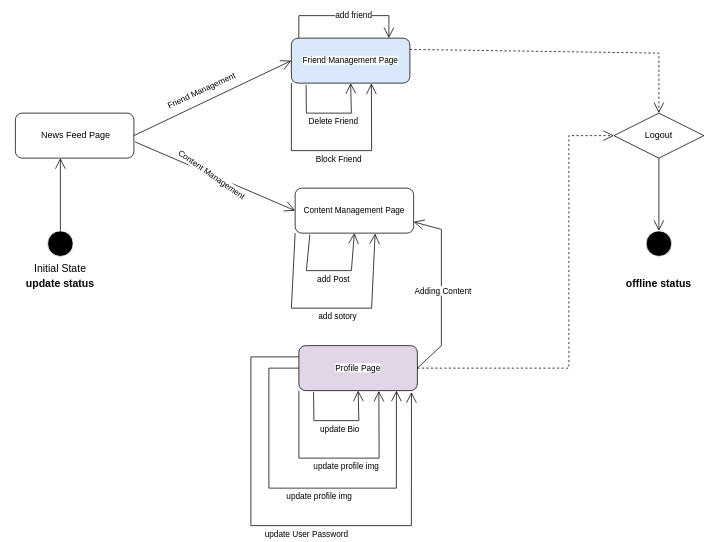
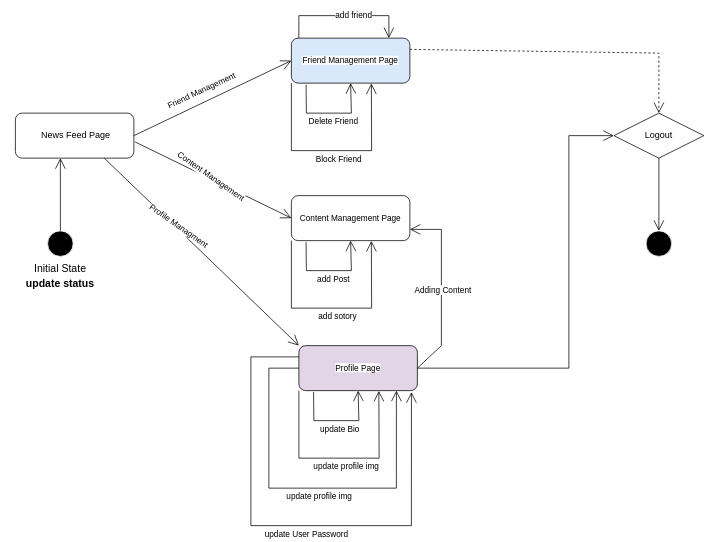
  <mxCell id="0" />
  <mxCell id="1" parent="0" />
  <mxCell id="2" value="" style="ellipse;whiteSpace=wrap;html=1;aspect=fixed;fillColor=#000000;fontColor=#ffffff;strokeColor=#ffffff;" parent="1" vertex="1"><mxGeometry x="63" y="307" width="34" height="34" as="geometry" /></mxCell>
  <mxCell id="3" value="&lt;font style=&quot;font-size: 14px;&quot;&gt;Initial State&lt;/font&gt;" style="text;html=1;align=center;verticalAlign=middle;whiteSpace=wrap;rounded=0;" parent="1" vertex="1"><mxGeometry x="20" y="342" width="120" height="30" as="geometry" /></mxCell>
  <mxCell id="4" value="" style="endArrow=open;endFill=1;endSize=12;html=1;rounded=0;exitX=0.5;exitY=0;exitDx=0;exitDy=0;" parent="1" source="2" edge="1"><mxGeometry width="160" relative="1" as="geometry"><mxPoint x="97" y="270" as="sourcePoint" /><mxPoint x="80" y="210" as="targetPoint" /></mxGeometry></mxCell>
  <mxCell id="5" value="&amp;nbsp;News Feed Page" style="rounded=1;whiteSpace=wrap;html=1;" parent="1" vertex="1"><mxGeometry x="20" y="150" width="158" height="60" as="geometry" /></mxCell>
  <mxCell id="6" value="" style="ellipse;whiteSpace=wrap;html=1;aspect=fixed;fillColor=#000000;fontColor=#ffffff;strokeColor=#ffffff;" parent="1" vertex="1"><mxGeometry x="861" y="307" width="34" height="34" as="geometry" /></mxCell>
  <mxCell id="7" value="&lt;b&gt;&lt;font style=&quot;font-size: 14px;&quot;&gt;update status&lt;/font&gt;&lt;/b&gt;" style="text;html=1;align=center;verticalAlign=middle;whiteSpace=wrap;rounded=0;" parent="1" vertex="1"><mxGeometry x="20" y="362" width="120" height="30" as="geometry" /></mxCell>
- <mxCell id="8" value="&lt;b&gt;&lt;font style=&quot;font-size: 14px;&quot;&gt;offline status&lt;/font&gt;&lt;/b&gt;" style="text;html=1;align=center;verticalAlign=middle;whiteSpace=wrap;rounded=0;" parent="1" vertex="1"><mxGeometry x="818" y="362" width="120" height="30" as="geometry" /></mxCell>
  <mxCell id="9" value="&lt;span style=&quot;background-color: rgb(255, 255, 255);&quot;&gt;Logout&lt;/span&gt;" style="rhombus;whiteSpace=wrap;html=1;" parent="1" vertex="1"><mxGeometry x="818" y="150" width="120" height="60" as="geometry" /></mxCell>
  <mxCell id="10" value="" style="endArrow=open;endFill=1;endSize=12;html=1;rounded=0;exitX=0.5;exitY=1;exitDx=0;exitDy=0;entryX=0.5;entryY=0;entryDx=0;entryDy=0;" parent="1" source="9" target="6" edge="1"><mxGeometry width="160" relative="1" as="geometry"><mxPoint x="370" y="317" as="sourcePoint" /><mxPoint x="370" y="220" as="targetPoint" /></mxGeometry></mxCell>
  <mxCell id="11" value="" style="endArrow=open;endFill=1;endSize=12;html=1;rounded=0;entryX=0;entryY=0.5;entryDx=0;entryDy=0;" parent="1" target="13" edge="1"><mxGeometry width="160" relative="1" as="geometry"><mxPoint x="178" y="180" as="sourcePoint" /><mxPoint x="278" y="180" as="targetPoint" /></mxGeometry></mxCell>
  <mxCell id="12" value="Friend Management" style="edgeLabel;html=1;align=center;verticalAlign=middle;resizable=0;points=[];rotation=-25;" parent="11" vertex="1" connectable="0"><mxGeometry x="-0.551" y="1" relative="1" as="geometry"><mxPoint x="43" y="-37" as="offset" /></mxGeometry></mxCell>
  <mxCell id="13" value="&lt;span style=&quot;font-size: 11px; text-wrap: nowrap; background-color: rgb(255, 255, 255);&quot;&gt;Friend Management Page&lt;/span&gt;" style="rounded=1;whiteSpace=wrap;html=1;fillColor=#dae8fc;" parent="1" vertex="1"><mxGeometry x="388" y="50" width="158" height="60" as="geometry" /></mxCell>
  <mxCell id="14" value="" style="endArrow=open;endFill=1;endSize=12;html=1;rounded=0;exitX=0.063;exitY=0;exitDx=0;exitDy=0;exitPerimeter=0;" parent="1" source="13" edge="1"><mxGeometry width="160" relative="1" as="geometry"><mxPoint x="358" y="80" as="sourcePoint" /><mxPoint x="518" y="50" as="targetPoint" /><Array as="points"><mxPoint x="398" y="20" /><mxPoint x="518" y="20" /></Array></mxGeometry></mxCell>
  <mxCell id="15" value="add friend" style="edgeLabel;html=1;align=center;verticalAlign=middle;resizable=0;points=[];" parent="14" vertex="1" connectable="0"><mxGeometry x="0.143" y="1" relative="1" as="geometry"><mxPoint as="offset" /></mxGeometry></mxCell>
  <mxCell id="16" value="" style="endArrow=open;endFill=1;endSize=12;html=1;rounded=0;exitX=0.124;exitY=1.034;exitDx=0;exitDy=0;exitPerimeter=0;entryX=0.5;entryY=1;entryDx=0;entryDy=0;" parent="1" source="13" target="13" edge="1"><mxGeometry width="160" relative="1" as="geometry"><mxPoint x="466.66" y="241" as="sourcePoint" /><mxPoint x="508" y="170" as="targetPoint" /><Array as="points"><mxPoint x="408" y="150" /><mxPoint x="468" y="150" /></Array></mxGeometry></mxCell>
  <mxCell id="17" value="Delete Friend" style="edgeLabel;html=1;align=center;verticalAlign=middle;resizable=0;points=[];" parent="16" vertex="1" connectable="0"><mxGeometry x="0.063" y="-1" relative="1" as="geometry"><mxPoint y="9" as="offset" /></mxGeometry></mxCell>
  <mxCell id="18" value="" style="endArrow=open;endFill=1;endSize=12;html=1;rounded=0;exitX=0;exitY=1;exitDx=0;exitDy=0;entryX=0.675;entryY=1.007;entryDx=0;entryDy=0;entryPerimeter=0;" parent="1" source="13" target="13" edge="1"><mxGeometry width="160" relative="1" as="geometry"><mxPoint x="418" y="162" as="sourcePoint" /><mxPoint x="477" y="160" as="targetPoint" /><Array as="points"><mxPoint x="388" y="200" /><mxPoint x="495" y="200" /></Array></mxGeometry></mxCell>
  <mxCell id="19" value="Block Friend" style="edgeLabel;html=1;align=center;verticalAlign=middle;resizable=0;points=[];" parent="18" vertex="1" connectable="0"><mxGeometry x="0.063" y="-1" relative="1" as="geometry"><mxPoint y="9" as="offset" /></mxGeometry></mxCell>
- <mxCell id="20" value="&lt;span style=&quot;font-size: 11px; text-wrap: nowrap; background-color: rgb(255, 255, 255);&quot;&gt;Content Management Page&lt;/span&gt;" style="rounded=1;whiteSpace=wrap;html=1;" parent="1" vertex="1"><mxGeometry x="393" y="250" width="158" height="60" as="geometry" /></mxCell>
+ <mxCell id="20" value="&lt;span style=&quot;font-size: 11px; text-wrap: nowrap; background-color: rgb(255, 255, 255);&quot;&gt;Content Management Page&lt;/span&gt;" style="rounded=1;whiteSpace=wrap;html=1;" parent="1" vertex="1"><mxGeometry x="388" y="260" width="158" height="60" as="geometry" /></mxCell>
  <mxCell id="21" value="" style="endArrow=open;endFill=1;endSize=12;html=1;rounded=0;exitX=0.124;exitY=1.034;exitDx=0;exitDy=0;exitPerimeter=0;entryX=0.5;entryY=1;entryDx=0;entryDy=0;" parent="1" source="20" target="20" edge="1"><mxGeometry width="160" relative="1" as="geometry"><mxPoint x="466.66" y="451" as="sourcePoint" /><mxPoint x="508" y="380" as="targetPoint" /><Array as="points"><mxPoint x="408" y="360" /><mxPoint x="468" y="360" /></Array></mxGeometry></mxCell>
  <mxCell id="22" value="add Post" style="edgeLabel;html=1;align=center;verticalAlign=middle;resizable=0;points=[];" parent="21" vertex="1" connectable="0"><mxGeometry x="0.063" y="-1" relative="1" as="geometry"><mxPoint y="9" as="offset" /></mxGeometry></mxCell>
  <mxCell id="23" value="" style="endArrow=open;endFill=1;endSize=12;html=1;rounded=0;exitX=0;exitY=1;exitDx=0;exitDy=0;entryX=0.675;entryY=1.007;entryDx=0;entryDy=0;entryPerimeter=0;" parent="1" source="20" target="20" edge="1"><mxGeometry width="160" relative="1" as="geometry"><mxPoint x="418" y="372" as="sourcePoint" /><mxPoint x="477" y="370" as="targetPoint" /><Array as="points"><mxPoint x="388" y="410" /><mxPoint x="495" y="410" /></Array></mxGeometry></mxCell>
  <mxCell id="24" value="add sotory&amp;nbsp;" style="edgeLabel;html=1;align=center;verticalAlign=middle;resizable=0;points=[];" parent="23" vertex="1" connectable="0"><mxGeometry x="0.063" y="-1" relative="1" as="geometry"><mxPoint y="9" as="offset" /></mxGeometry></mxCell>
  <mxCell id="25" value="" style="endArrow=open;endFill=1;endSize=12;html=1;rounded=0;entryX=0;entryY=0.5;entryDx=0;entryDy=0;exitX=1.01;exitY=0.64;exitDx=0;exitDy=0;exitPerimeter=0;" parent="1" source="5" target="20" edge="1"><mxGeometry width="160" relative="1" as="geometry"><mxPoint x="188" y="190" as="sourcePoint" /><mxPoint x="398" y="90" as="targetPoint" /></mxGeometry></mxCell>
  <mxCell id="26" value="Content Management" style="edgeLabel;html=1;align=center;verticalAlign=middle;resizable=0;points=[];rotation=35;" parent="25" vertex="1" connectable="0"><mxGeometry x="-0.551" y="1" relative="1" as="geometry"><mxPoint x="54" y="23" as="offset" /></mxGeometry></mxCell>
  <mxCell id="27" value="&lt;span style=&quot;font-size: 11px; text-wrap: nowrap; background-color: rgb(255, 255, 255);&quot;&gt;Profile Page&lt;/span&gt;" style="rounded=1;whiteSpace=wrap;html=1;fillColor=#e1d5e7;" parent="1" vertex="1"><mxGeometry x="398" y="460" width="158" height="60" as="geometry" /></mxCell>
  <mxCell id="28" value="" style="endArrow=open;endFill=1;endSize=12;html=1;rounded=0;exitX=0.124;exitY=1.034;exitDx=0;exitDy=0;exitPerimeter=0;entryX=0.5;entryY=1;entryDx=0;entryDy=0;" parent="1" source="27" target="27" edge="1"><mxGeometry width="160" relative="1" as="geometry"><mxPoint x="476.66" y="651" as="sourcePoint" /><mxPoint x="518" y="580" as="targetPoint" /><Array as="points"><mxPoint x="418" y="560" /><mxPoint x="478" y="560" /></Array></mxGeometry></mxCell>
  <mxCell id="29" value="update Bio&amp;nbsp;" style="edgeLabel;html=1;align=center;verticalAlign=middle;resizable=0;points=[];" parent="28" vertex="1" connectable="0"><mxGeometry x="0.063" y="-1" relative="1" as="geometry"><mxPoint y="9" as="offset" /></mxGeometry></mxCell>
  <mxCell id="30" value="" style="endArrow=open;endFill=1;endSize=12;html=1;rounded=0;exitX=0;exitY=1;exitDx=0;exitDy=0;entryX=0.675;entryY=1.007;entryDx=0;entryDy=0;entryPerimeter=0;" parent="1" source="27" target="27" edge="1"><mxGeometry width="160" relative="1" as="geometry"><mxPoint x="428" y="572" as="sourcePoint" /><mxPoint x="487" y="570" as="targetPoint" /><Array as="points"><mxPoint x="398" y="610" /><mxPoint x="505" y="610" /></Array></mxGeometry></mxCell>
  <mxCell id="31" value="update profile img" style="edgeLabel;html=1;align=center;verticalAlign=middle;resizable=0;points=[];" parent="30" vertex="1" connectable="0"><mxGeometry x="0.063" y="-1" relative="1" as="geometry"><mxPoint y="9" as="offset" /></mxGeometry></mxCell>
  <mxCell id="32" value="" style="endArrow=open;endFill=1;endSize=12;html=1;rounded=0;exitX=0;exitY=0.5;exitDx=0;exitDy=0;entryX=0.823;entryY=1;entryDx=0;entryDy=0;entryPerimeter=0;" parent="1" source="27" target="27" edge="1"><mxGeometry width="160" relative="1" as="geometry"><mxPoint x="398" y="560" as="sourcePoint" /><mxPoint x="505" y="560" as="targetPoint" /><Array as="points"><mxPoint x="358" y="490" /><mxPoint x="358" y="650" /><mxPoint x="528" y="650" /></Array></mxGeometry></mxCell>
  <mxCell id="33" value="update profile img" style="edgeLabel;html=1;align=center;verticalAlign=middle;resizable=0;points=[];" parent="32" vertex="1" connectable="0"><mxGeometry x="0.063" y="-1" relative="1" as="geometry"><mxPoint y="9" as="offset" /></mxGeometry></mxCell>
+ <mxCell id="34" value="" style="endArrow=open;endFill=1;endSize=12;html=1;rounded=0;entryX=0;entryY=0;entryDx=0;entryDy=0;exitX=0.75;exitY=1;exitDx=0;exitDy=0;" parent="1" source="5" target="27" edge="1"><mxGeometry width="160" relative="1" as="geometry"><mxPoint x="158" y="250" as="sourcePoint" /><mxPoint x="366" y="352" as="targetPoint" /></mxGeometry></mxCell>
+ <mxCell id="35" value="Profile Managment" style="edgeLabel;html=1;align=center;verticalAlign=middle;resizable=0;points=[];rotation=35;" parent="34" vertex="1" connectable="0"><mxGeometry x="-0.551" y="1" relative="1" as="geometry"><mxPoint x="40" y="34" as="offset" /></mxGeometry></mxCell>
  <mxCell id="36" value="" style="endArrow=open;endFill=1;endSize=12;html=1;rounded=0;exitX=1;exitY=0.25;exitDx=0;exitDy=0;entryX=0.5;entryY=0;entryDx=0;entryDy=0;dashed=1;" parent="1" source="13" target="9" edge="1"><mxGeometry width="160" relative="1" as="geometry"><mxPoint x="688" y="167" as="sourcePoint" /><mxPoint x="688" y="70" as="targetPoint" /><Array as="points"><mxPoint x="878" y="70" /></Array></mxGeometry></mxCell>
- <mxCell id="37" value="" style="endArrow=open;endFill=1;endSize=12;html=1;rounded=0;exitX=1;exitY=0.5;exitDx=0;exitDy=0;entryX=0;entryY=0.5;entryDx=0;entryDy=0;dashed=1;" parent="1" source="27" target="9" edge="1"><mxGeometry width="160" relative="1" as="geometry"><mxPoint x="678" y="520" as="sourcePoint" /><mxPoint x="678" y="423" as="targetPoint" /><Array as="points"><mxPoint x="758" y="490" /><mxPoint x="758" y="180" /></Array></mxGeometry></mxCell>
+ <mxCell id="37" value="" style="endArrow=open;endFill=1;endSize=12;html=1;rounded=0;exitX=1;exitY=0.5;exitDx=0;exitDy=0;entryX=0;entryY=0.5;entryDx=0;entryDy=0;" parent="1" source="27" target="9" edge="1"><mxGeometry width="160" relative="1" as="geometry"><mxPoint x="678" y="520" as="sourcePoint" /><mxPoint x="678" y="423" as="targetPoint" /><Array as="points"><mxPoint x="758" y="490" /><mxPoint x="758" y="180" /></Array></mxGeometry></mxCell>
  <mxCell id="38" value="" style="endArrow=open;endFill=1;endSize=12;html=1;rounded=0;exitX=1;exitY=0.5;exitDx=0;exitDy=0;entryX=1;entryY=0.75;entryDx=0;entryDy=0;" parent="1" source="27" target="20" edge="1"><mxGeometry width="160" relative="1" as="geometry"><mxPoint x="618" y="439" as="sourcePoint" /><mxPoint x="618" y="342" as="targetPoint" /><Array as="points"><mxPoint x="588" y="460" /><mxPoint x="588" y="305" /></Array></mxGeometry></mxCell>
  <mxCell id="39" value="Adding Content" style="edgeLabel;html=1;align=center;verticalAlign=middle;resizable=0;points=[];" parent="38" vertex="1" connectable="0"><mxGeometry x="-0.017" y="-1" relative="1" as="geometry"><mxPoint as="offset" /></mxGeometry></mxCell>
  <mxCell id="40" value="" style="endArrow=open;endFill=1;endSize=12;html=1;rounded=0;exitX=0;exitY=0.25;exitDx=0;exitDy=0;entryX=0.95;entryY=1.033;entryDx=0;entryDy=0;entryPerimeter=0;" parent="1" source="27" target="27" edge="1"><mxGeometry width="160" relative="1" as="geometry"><mxPoint x="408" y="500" as="sourcePoint" /><mxPoint x="538" y="530" as="targetPoint" /><Array as="points"><mxPoint x="334" y="475" /><mxPoint x="334" y="700" /><mxPoint x="548" y="700" /></Array></mxGeometry></mxCell>
  <mxCell id="41" value="update User Password" style="edgeLabel;html=1;align=center;verticalAlign=middle;resizable=0;points=[];" parent="40" vertex="1" connectable="0"><mxGeometry x="0.063" y="-1" relative="1" as="geometry"><mxPoint y="9" as="offset" /></mxGeometry></mxCell>
